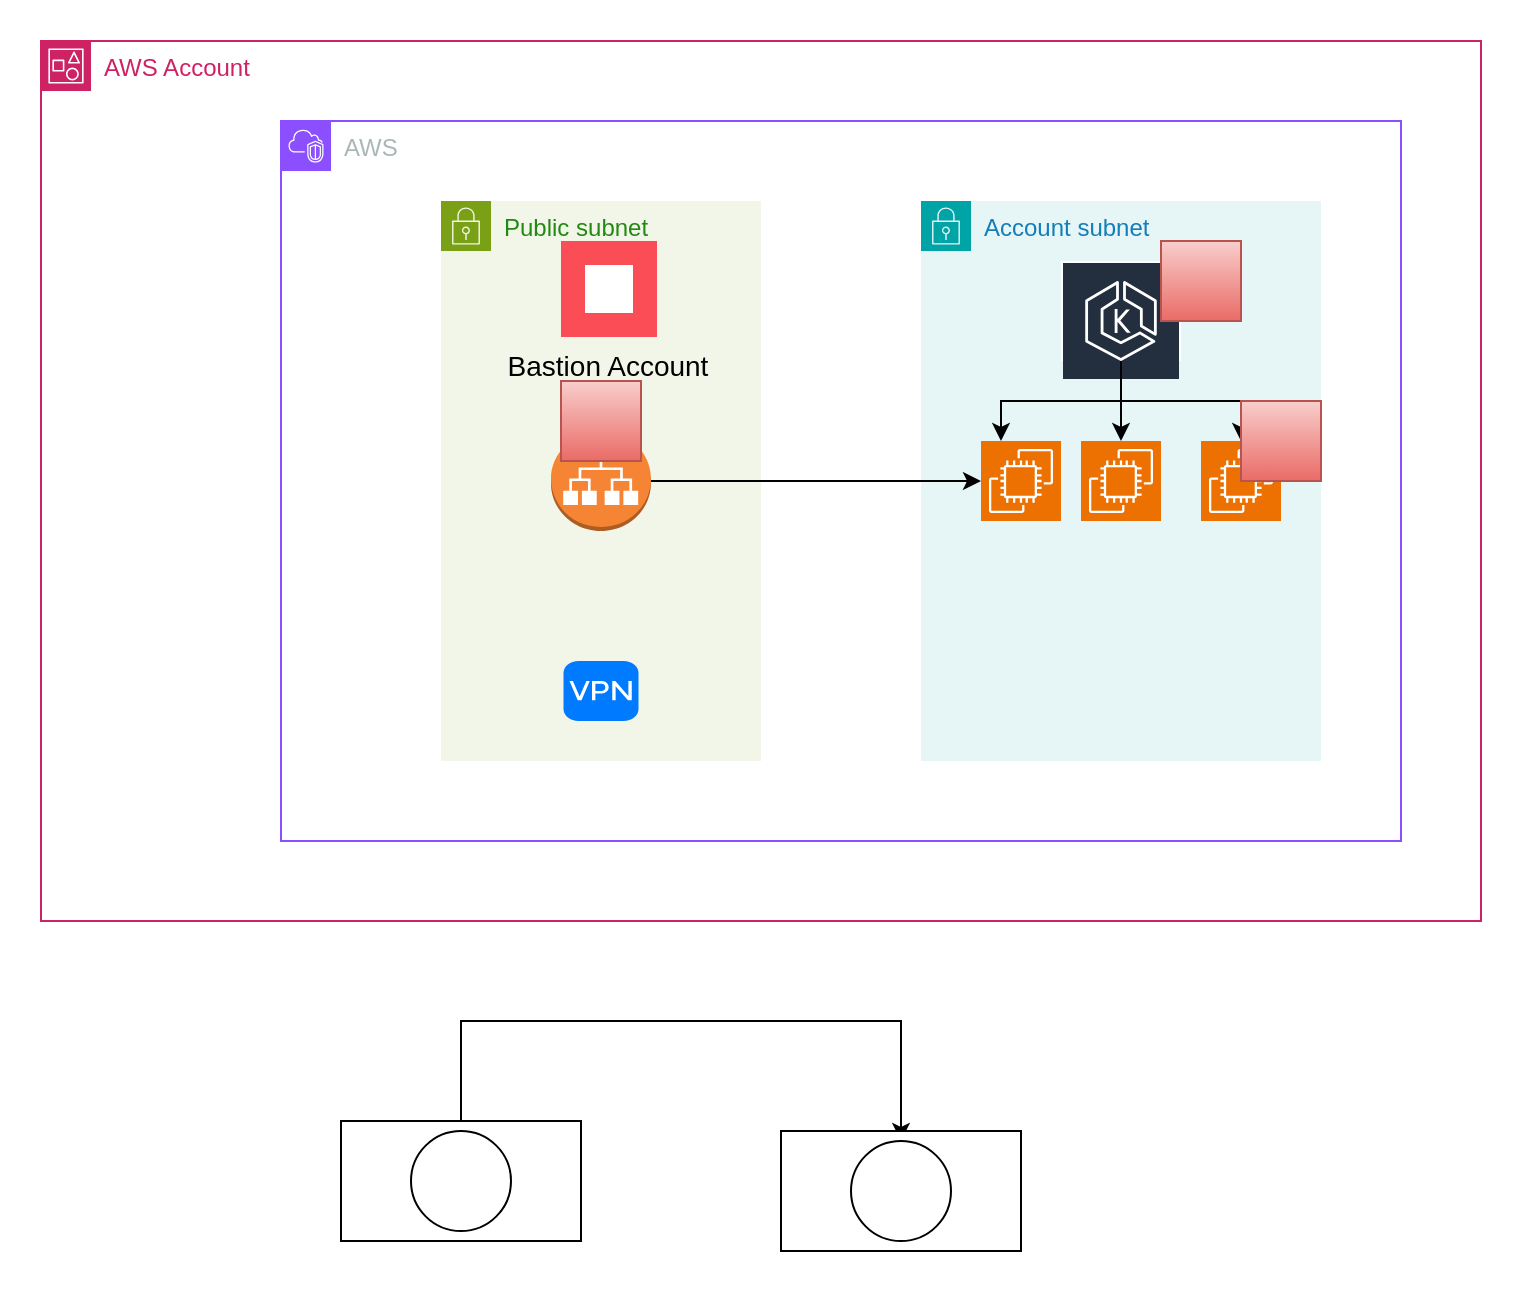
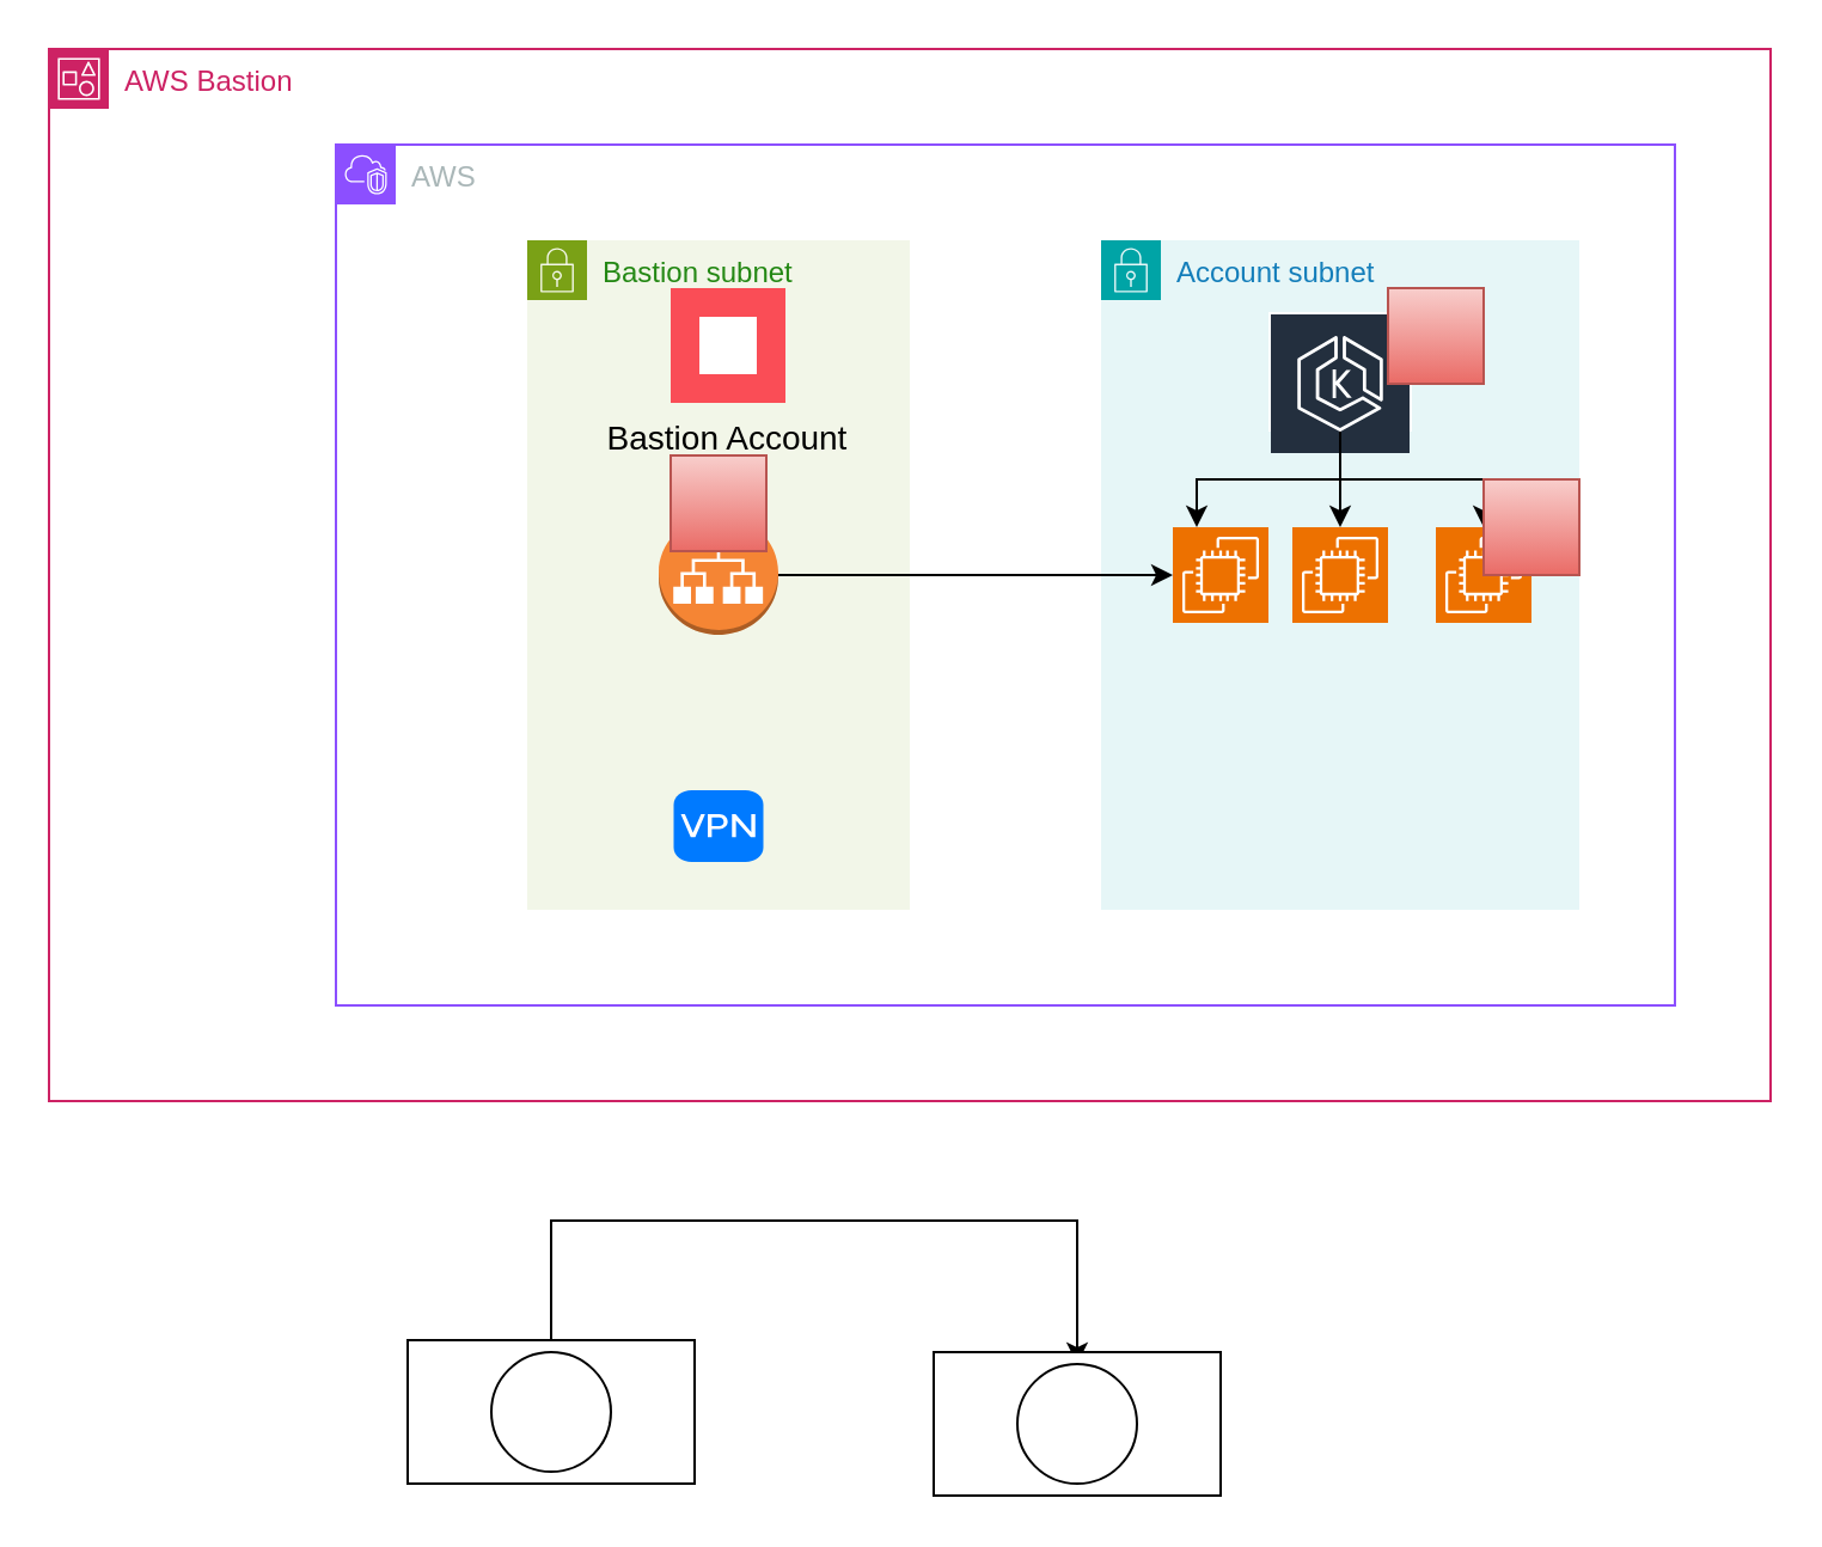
  <mxCell id="0" />
  <mxCell id="1" parent="0" />
- <mxCell id="2" value="AWS Account" style="points=[[0,0],[0.25,0],[0.5,0],[0.75,0],[1,0],[1,0.25],[1,0.5],[1,0.75],[1,1],[0.75,1],[0.5,1],[0.25,1],[0,1],[0,0.75],[0,0.5],[0,0.25]];outlineConnect=0;gradientColor=none;html=1;whiteSpace=wrap;fontSize=12;fontStyle=0;container=1;pointerEvents=0;collapsible=0;recursiveResize=0;shape=mxgraph.aws4.group;grIcon=mxgraph.aws4.group_account;strokeColor=#CD2264;fillColor=none;verticalAlign=top;align=left;spacingLeft=30;fontColor=#CD2264;dashed=0;" vertex="1" parent="1"><mxGeometry x="20" y="20" width="720" height="440" as="geometry" /></mxCell>
+ <mxCell id="2" value="AWS Bastion" style="points=[[0,0],[0.25,0],[0.5,0],[0.75,0],[1,0],[1,0.25],[1,0.5],[1,0.75],[1,1],[0.75,1],[0.5,1],[0.25,1],[0,1],[0,0.75],[0,0.5],[0,0.25]];outlineConnect=0;gradientColor=none;html=1;whiteSpace=wrap;fontSize=12;fontStyle=0;container=1;pointerEvents=0;collapsible=0;recursiveResize=0;shape=mxgraph.aws4.group;grIcon=mxgraph.aws4.group_account;strokeColor=#CD2264;fillColor=none;verticalAlign=top;align=left;spacingLeft=30;fontColor=#CD2264;dashed=0;" vertex="1" parent="1"><mxGeometry x="20" y="20" width="720" height="440" as="geometry" /></mxCell>
  <mxCell id="3" value="AWS" style="points=[[0,0],[0.25,0],[0.5,0],[0.75,0],[1,0],[1,0.25],[1,0.5],[1,0.75],[1,1],[0.75,1],[0.5,1],[0.25,1],[0,1],[0,0.75],[0,0.5],[0,0.25]];outlineConnect=0;gradientColor=none;html=1;whiteSpace=wrap;fontSize=12;fontStyle=0;container=1;pointerEvents=0;collapsible=0;recursiveResize=0;shape=mxgraph.aws4.group;grIcon=mxgraph.aws4.group_vpc2;strokeColor=#8C4FFF;fillColor=none;verticalAlign=top;align=left;spacingLeft=30;fontColor=#AAB7B8;dashed=0;" vertex="1" parent="1"><mxGeometry x="140" y="60" width="560" height="360" as="geometry" /></mxCell>
  <mxCell id="4" value="Account subnet" style="points=[[0,0],[0.25,0],[0.5,0],[0.75,0],[1,0],[1,0.25],[1,0.5],[1,0.75],[1,1],[0.75,1],[0.5,1],[0.25,1],[0,1],[0,0.75],[0,0.5],[0,0.25]];outlineConnect=0;gradientColor=none;html=1;whiteSpace=wrap;fontSize=12;fontStyle=0;container=1;pointerEvents=0;collapsible=0;recursiveResize=0;shape=mxgraph.aws4.group;grIcon=mxgraph.aws4.group_security_group;grStroke=0;strokeColor=#00A4A6;fillColor=#E6F6F7;verticalAlign=top;align=left;spacingLeft=30;fontColor=#147EBA;dashed=0;" vertex="1" parent="3"><mxGeometry x="320" y="40" width="200" height="280" as="geometry" /></mxCell>
  <mxCell id="5" value="" style="sketch=0;outlineConnect=0;fontColor=#232F3E;gradientColor=none;strokeColor=#ffffff;fillColor=#232F3E;dashed=0;verticalLabelPosition=middle;verticalAlign=bottom;align=center;html=1;whiteSpace=wrap;fontSize=10;fontStyle=1;spacing=3;shape=mxgraph.aws4.productIcon;prIcon=mxgraph.aws4.eks;" vertex="1" parent="4"><mxGeometry x="70" y="30" width="60" height="50" as="geometry" /></mxCell>
  <mxCell id="6" value="" style="sketch=0;points=[[0,0,0],[0.25,0,0],[0.5,0,0],[0.75,0,0],[1,0,0],[0,1,0],[0.25,1,0],[0.5,1,0],[0.75,1,0],[1,1,0],[0,0.25,0],[0,0.5,0],[0,0.75,0],[1,0.25,0],[1,0.5,0],[1,0.75,0]];outlineConnect=0;fontColor=#232F3E;fillColor=#ED7100;strokeColor=#ffffff;dashed=0;verticalLabelPosition=bottom;verticalAlign=top;align=center;html=1;fontSize=12;fontStyle=0;aspect=fixed;shape=mxgraph.aws4.resourceIcon;resIcon=mxgraph.aws4.ec2;" vertex="1" parent="4"><mxGeometry x="30" y="120" width="40" height="40" as="geometry" /></mxCell>
  <mxCell id="7" value="" style="sketch=0;points=[[0,0,0],[0.25,0,0],[0.5,0,0],[0.75,0,0],[1,0,0],[0,1,0],[0.25,1,0],[0.5,1,0],[0.75,1,0],[1,1,0],[0,0.25,0],[0,0.5,0],[0,0.75,0],[1,0.25,0],[1,0.5,0],[1,0.75,0]];outlineConnect=0;fontColor=#232F3E;fillColor=#ED7100;strokeColor=#ffffff;dashed=0;verticalLabelPosition=bottom;verticalAlign=top;align=center;html=1;fontSize=12;fontStyle=0;aspect=fixed;shape=mxgraph.aws4.resourceIcon;resIcon=mxgraph.aws4.ec2;" vertex="1" parent="4"><mxGeometry x="80" y="120" width="40" height="40" as="geometry" /></mxCell>
  <mxCell id="8" value="" style="sketch=0;points=[[0,0,0],[0.25,0,0],[0.5,0,0],[0.75,0,0],[1,0,0],[0,1,0],[0.25,1,0],[0.5,1,0],[0.75,1,0],[1,1,0],[0,0.25,0],[0,0.5,0],[0,0.75,0],[1,0.25,0],[1,0.5,0],[1,0.75,0]];outlineConnect=0;fontColor=#232F3E;fillColor=#ED7100;strokeColor=#ffffff;dashed=0;verticalLabelPosition=bottom;verticalAlign=top;align=center;html=1;fontSize=12;fontStyle=0;aspect=fixed;shape=mxgraph.aws4.resourceIcon;resIcon=mxgraph.aws4.ec2;" vertex="1" parent="4"><mxGeometry x="140" y="120" width="40" height="40" as="geometry" /></mxCell>
  <mxCell id="9" style="edgeStyle=orthogonalEdgeStyle;rounded=0;orthogonalLoop=1;jettySize=auto;html=1;entryX=0.5;entryY=0;entryDx=0;entryDy=0;entryPerimeter=0;" edge="1" parent="4" source="5" target="7"><mxGeometry relative="1" as="geometry" /></mxCell>
  <mxCell id="10" style="edgeStyle=orthogonalEdgeStyle;rounded=0;orthogonalLoop=1;jettySize=auto;html=1;entryX=0.25;entryY=0;entryDx=0;entryDy=0;entryPerimeter=0;" edge="1" parent="4" source="5" target="6"><mxGeometry relative="1" as="geometry" /></mxCell>
  <mxCell id="11" style="edgeStyle=orthogonalEdgeStyle;rounded=0;orthogonalLoop=1;jettySize=auto;html=1;entryX=0.5;entryY=0;entryDx=0;entryDy=0;entryPerimeter=0;" edge="1" parent="4" source="5" target="8"><mxGeometry relative="1" as="geometry"><Array as="points"><mxPoint x="100" y="100" /><mxPoint x="160" y="100" /></Array></mxGeometry></mxCell>
  <mxCell id="12" value="" style="fillColor=#f8cecc;aspect=fixed;sketch=0;pointerEvents=1;shadow=0;dashed=0;html=1;strokeColor=#b85450;labelPosition=center;verticalLabelPosition=bottom;outlineConnect=0;verticalAlign=top;align=center;shape=mxgraph.openstack.neutron_securitygroup;gradientColor=#ea6b66;" vertex="1" parent="4"><mxGeometry x="120" y="20" width="40" height="40" as="geometry" /></mxCell>
  <mxCell id="13" value="" style="fillColor=#f8cecc;aspect=fixed;sketch=0;pointerEvents=1;shadow=0;dashed=0;html=1;strokeColor=#b85450;labelPosition=center;verticalLabelPosition=bottom;outlineConnect=0;verticalAlign=top;align=center;shape=mxgraph.openstack.neutron_securitygroup;gradientColor=#ea6b66;" vertex="1" parent="4"><mxGeometry x="160" y="100" width="40" height="40" as="geometry" /></mxCell>
- <mxCell id="14" value="Public subnet" style="points=[[0,0],[0.25,0],[0.5,0],[0.75,0],[1,0],[1,0.25],[1,0.5],[1,0.75],[1,1],[0.75,1],[0.5,1],[0.25,1],[0,1],[0,0.75],[0,0.5],[0,0.25]];outlineConnect=0;gradientColor=none;html=1;whiteSpace=wrap;fontSize=12;fontStyle=0;container=1;pointerEvents=0;collapsible=0;recursiveResize=0;shape=mxgraph.aws4.group;grIcon=mxgraph.aws4.group_security_group;grStroke=0;strokeColor=#7AA116;fillColor=#F2F6E8;verticalAlign=top;align=left;spacingLeft=30;fontColor=#248814;dashed=0;" vertex="1" parent="3"><mxGeometry x="80" y="40" width="160" height="280" as="geometry" /></mxCell>
+ <mxCell id="14" value="Bastion subnet" style="points=[[0,0],[0.25,0],[0.5,0],[0.75,0],[1,0],[1,0.25],[1,0.5],[1,0.75],[1,1],[0.75,1],[0.5,1],[0.25,1],[0,1],[0,0.75],[0,0.5],[0,0.25]];outlineConnect=0;gradientColor=none;html=1;whiteSpace=wrap;fontSize=12;fontStyle=0;container=1;pointerEvents=0;collapsible=0;recursiveResize=0;shape=mxgraph.aws4.group;grIcon=mxgraph.aws4.group_security_group;grStroke=0;strokeColor=#7AA116;fillColor=#F2F6E8;verticalAlign=top;align=left;spacingLeft=30;fontColor=#248814;dashed=0;" vertex="1" parent="3"><mxGeometry x="80" y="40" width="160" height="280" as="geometry" /></mxCell>
  <mxCell id="15" value="" style="outlineConnect=0;dashed=0;verticalLabelPosition=bottom;verticalAlign=top;align=center;html=1;shape=mxgraph.aws3.application_load_balancer;fillColor=#F58534;gradientColor=none;" vertex="1" parent="14"><mxGeometry x="55" y="115" width="50" height="50" as="geometry" /></mxCell>
  <mxCell id="16" value="" style="fillColor=#f8cecc;aspect=fixed;sketch=0;pointerEvents=1;shadow=0;dashed=0;html=1;strokeColor=#b85450;labelPosition=center;verticalLabelPosition=bottom;outlineConnect=0;verticalAlign=top;align=center;shape=mxgraph.openstack.neutron_securitygroup;gradientColor=#ea6b66;" vertex="1" parent="14"><mxGeometry x="60" y="90" width="40" height="40" as="geometry" /></mxCell>
  <mxCell id="17" value="" style="html=1;strokeWidth=1;shadow=0;dashed=0;shape=mxgraph.ios7.misc.vpn;fillColor=#007AFF;strokeColor=none;buttonText=;strokeColor2=#222222;fontColor=#222222;fontSize=8;verticalLabelPosition=bottom;verticalAlign=top;align=center;sketch=0;" vertex="1" parent="14"><mxGeometry x="61.25" y="230" width="37.5" height="30" as="geometry" /></mxCell>
  <mxCell id="18" style="edgeStyle=orthogonalEdgeStyle;rounded=0;orthogonalLoop=1;jettySize=auto;html=1;entryX=0;entryY=0.5;entryDx=0;entryDy=0;entryPerimeter=0;" edge="1" parent="3" source="15" target="6"><mxGeometry relative="1" as="geometry" /></mxCell>
  <mxCell id="19" value="Bastion Account" style="shape=rect;fillColor=#FA4D56;aspect=fixed;resizable=0;labelPosition=center;verticalLabelPosition=bottom;align=center;verticalAlign=top;strokeColor=none;fontSize=14;" vertex="1" parent="1"><mxGeometry x="280" y="120" width="48" height="48" as="geometry" /></mxCell>
  <mxCell id="20" value="" style="fillColor=#ffffff;strokeColor=none;dashed=0;outlineConnect=0;html=1;labelPosition=center;verticalLabelPosition=bottom;verticalAlign=top;part=1;movable=0;resizable=0;rotatable=0;shape=mxgraph.ibm_cloud.bastion-host" vertex="1" parent="19"><mxGeometry width="24" height="24" relative="1" as="geometry"><mxPoint x="12" y="12" as="offset" /></mxGeometry></mxCell>
  <mxCell id="21" style="edgeStyle=orthogonalEdgeStyle;rounded=0;orthogonalLoop=1;jettySize=auto;html=1;entryX=0.5;entryY=0;entryDx=0;entryDy=0;" edge="1" parent="1" source="22" target="25"><mxGeometry relative="1" as="geometry"><Array as="points"><mxPoint x="230" y="510" /><mxPoint x="450" y="510" /></Array></mxGeometry></mxCell>
  <mxCell id="22" value="" style="rounded=0;whiteSpace=wrap;html=1;" vertex="1" parent="1"><mxGeometry x="170" y="560" width="120" height="60" as="geometry" /></mxCell>
  <mxCell id="23" value="" style="ellipse;whiteSpace=wrap;html=1;aspect=fixed;" vertex="1" parent="1"><mxGeometry x="205" y="565" width="50" height="50" as="geometry" /></mxCell>
  <mxCell id="24" value="" style="rounded=0;whiteSpace=wrap;html=1;" vertex="1" parent="1"><mxGeometry x="390" y="565" width="120" height="60" as="geometry" /></mxCell>
  <mxCell id="25" value="" style="ellipse;whiteSpace=wrap;html=1;aspect=fixed;" vertex="1" parent="1"><mxGeometry x="425" y="570" width="50" height="50" as="geometry" /></mxCell>
